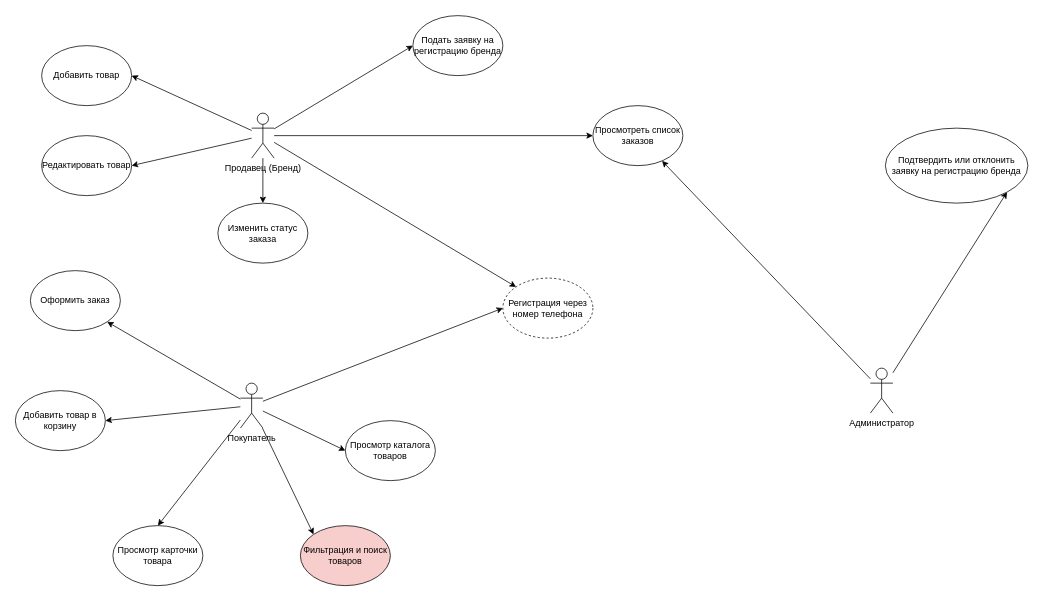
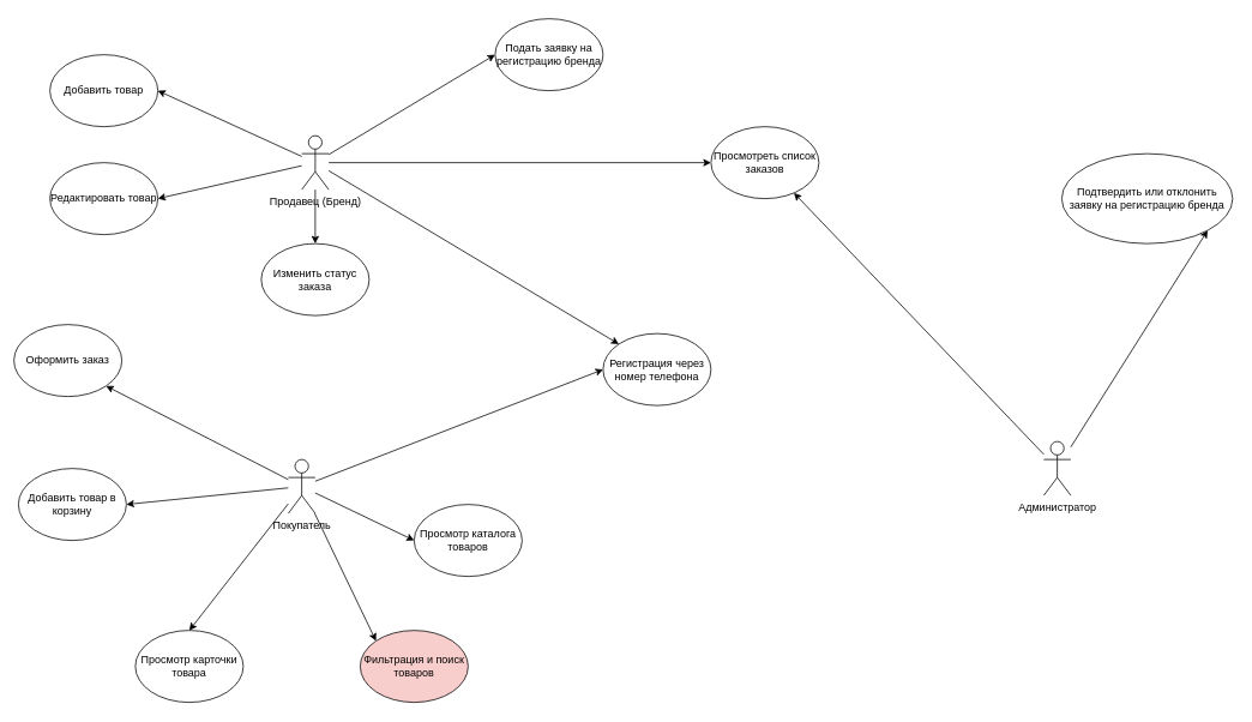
  <mxCell id="0" />
  <mxCell id="1" parent="0" />
  <mxCell id="2" style="rounded=0;orthogonalLoop=1;jettySize=auto;html=1;entryX=0;entryY=0.5;entryDx=0;entryDy=0;" edge="1" parent="1" source="8" target="19"><mxGeometry relative="1" as="geometry" /></mxCell>
  <mxCell id="3" style="rounded=0;orthogonalLoop=1;jettySize=auto;html=1;entryX=0.5;entryY=0;entryDx=0;entryDy=0;" edge="1" parent="1" source="8" target="24"><mxGeometry relative="1" as="geometry" /></mxCell>
  <mxCell id="4" style="rounded=0;orthogonalLoop=1;jettySize=auto;html=1;entryX=0;entryY=0;entryDx=0;entryDy=0;" edge="1" parent="1" source="8" target="23"><mxGeometry relative="1" as="geometry" /></mxCell>
  <mxCell id="5" style="rounded=0;orthogonalLoop=1;jettySize=auto;html=1;entryX=0;entryY=0.5;entryDx=0;entryDy=0;" edge="1" parent="1" source="8" target="22"><mxGeometry relative="1" as="geometry" /></mxCell>
  <mxCell id="6" style="rounded=0;orthogonalLoop=1;jettySize=auto;html=1;entryX=1;entryY=0.5;entryDx=0;entryDy=0;" edge="1" parent="1" source="8" target="27"><mxGeometry relative="1" as="geometry" /></mxCell>
  <mxCell id="7" style="rounded=0;orthogonalLoop=1;jettySize=auto;html=1;entryX=1;entryY=1;entryDx=0;entryDy=0;" edge="1" parent="1" source="8" target="28"><mxGeometry relative="1" as="geometry" /></mxCell>
  <mxCell id="8" value="Покупатель" style="shape=umlActor;verticalLabelPosition=bottom;verticalAlign=top;html=1;outlineConnect=0;" vertex="1" parent="1"><mxGeometry x="320" y="510" width="30" height="60" as="geometry" /></mxCell>
  <mxCell id="9" style="rounded=0;orthogonalLoop=1;jettySize=auto;html=1;entryX=0;entryY=0;entryDx=0;entryDy=0;" edge="1" parent="1" source="15" target="19"><mxGeometry relative="1" as="geometry" /></mxCell>
  <mxCell id="10" style="rounded=0;orthogonalLoop=1;jettySize=auto;html=1;entryX=0;entryY=0.5;entryDx=0;entryDy=0;" edge="1" parent="1" source="15" target="20"><mxGeometry relative="1" as="geometry" /></mxCell>
  <mxCell id="11" style="rounded=0;orthogonalLoop=1;jettySize=auto;html=1;entryX=1;entryY=0.5;entryDx=0;entryDy=0;" edge="1" parent="1" source="15" target="25"><mxGeometry relative="1" as="geometry" /></mxCell>
  <mxCell id="12" style="rounded=0;orthogonalLoop=1;jettySize=auto;html=1;entryX=1;entryY=0.5;entryDx=0;entryDy=0;" edge="1" parent="1" source="15" target="26"><mxGeometry relative="1" as="geometry" /></mxCell>
  <mxCell id="13" style="rounded=0;orthogonalLoop=1;jettySize=auto;html=1;" edge="1" parent="1" source="15" target="29"><mxGeometry relative="1" as="geometry" /></mxCell>
  <mxCell id="14" style="edgeStyle=orthogonalEdgeStyle;rounded=0;orthogonalLoop=1;jettySize=auto;html=1;" edge="1" parent="1" source="15" target="30"><mxGeometry relative="1" as="geometry" /></mxCell>
  <mxCell id="15" value="Продавец (Бренд)" style="shape=umlActor;verticalLabelPosition=bottom;verticalAlign=top;html=1;outlineConnect=0;" vertex="1" parent="1"><mxGeometry x="335" y="150" width="30" height="60" as="geometry" /></mxCell>
  <mxCell id="16" style="rounded=0;orthogonalLoop=1;jettySize=auto;html=1;entryX=1;entryY=1;entryDx=0;entryDy=0;" edge="1" parent="1" source="18" target="21"><mxGeometry relative="1" as="geometry" /></mxCell>
  <mxCell id="17" style="rounded=0;orthogonalLoop=1;jettySize=auto;html=1;" edge="1" parent="1" source="18" target="29"><mxGeometry relative="1" as="geometry" /></mxCell>
  <mxCell id="18" value="Администратор" style="shape=umlActor;verticalLabelPosition=bottom;verticalAlign=top;html=1;outlineConnect=0;" vertex="1" parent="1"><mxGeometry x="1160" y="490" width="30" height="60" as="geometry" /></mxCell>
- <mxCell id="19" value="Регистрация через номер телефона" style="ellipse;whiteSpace=wrap;html=1;dashed=1;" vertex="1" parent="1"><mxGeometry x="670" y="370" width="120" height="80" as="geometry" /></mxCell>
+ <mxCell id="19" value="Регистрация через номер телефона" style="ellipse;whiteSpace=wrap;html=1;" vertex="1" parent="1"><mxGeometry x="670" y="370" width="120" height="80" as="geometry" /></mxCell>
  <mxCell id="20" value="Подать заявку на регистрацию бренда" style="ellipse;whiteSpace=wrap;html=1;" vertex="1" parent="1"><mxGeometry x="550" y="20" width="120" height="80" as="geometry" /></mxCell>
  <mxCell id="21" value="Подтвердить или отклонить заявку на регистрацию бренда" style="ellipse;whiteSpace=wrap;html=1;" vertex="1" parent="1"><mxGeometry x="1180" y="170" width="190" height="100" as="geometry" /></mxCell>
  <mxCell id="22" value="Просмотр каталога товаров" style="ellipse;whiteSpace=wrap;html=1;" vertex="1" parent="1"><mxGeometry x="460" y="560" width="120" height="80" as="geometry" /></mxCell>
  <mxCell id="23" value="Фильтрация и поиск товаров" style="ellipse;whiteSpace=wrap;html=1;fillColor=#f8cecc;" vertex="1" parent="1"><mxGeometry x="400" y="700" width="120" height="80" as="geometry" /></mxCell>
  <mxCell id="24" value="Просмотр карточки товара" style="ellipse;whiteSpace=wrap;html=1;" vertex="1" parent="1"><mxGeometry x="150" y="700" width="120" height="80" as="geometry" /></mxCell>
  <mxCell id="25" value="Добавить товар" style="ellipse;whiteSpace=wrap;html=1;" vertex="1" parent="1"><mxGeometry x="55" y="60" width="120" height="80" as="geometry" /></mxCell>
  <mxCell id="26" value="Редактировать товар" style="ellipse;whiteSpace=wrap;html=1;" vertex="1" parent="1"><mxGeometry x="55" y="180" width="120" height="80" as="geometry" /></mxCell>
  <mxCell id="27" value="Добавить товар в корзину" style="ellipse;whiteSpace=wrap;html=1;" vertex="1" parent="1"><mxGeometry x="20" y="520" width="120" height="80" as="geometry" /></mxCell>
- <mxCell id="28" value="Оформить заказ" style="ellipse;whiteSpace=wrap;html=1;" vertex="1" parent="1"><mxGeometry x="40" y="360" width="120" height="80" as="geometry" /></mxCell>
+ <mxCell id="28" value="Оформить заказ" style="ellipse;whiteSpace=wrap;html=1;" vertex="1" parent="1"><mxGeometry x="15" y="360" width="120" height="80" as="geometry" /></mxCell>
  <mxCell id="29" value="Просмотреть список заказов" style="ellipse;whiteSpace=wrap;html=1;" vertex="1" parent="1"><mxGeometry x="790" y="140" width="120" height="80" as="geometry" /></mxCell>
  <mxCell id="30" value="Изменить статус заказа" style="ellipse;whiteSpace=wrap;html=1;" vertex="1" parent="1"><mxGeometry x="290" y="270" width="120" height="80" as="geometry" /></mxCell>
